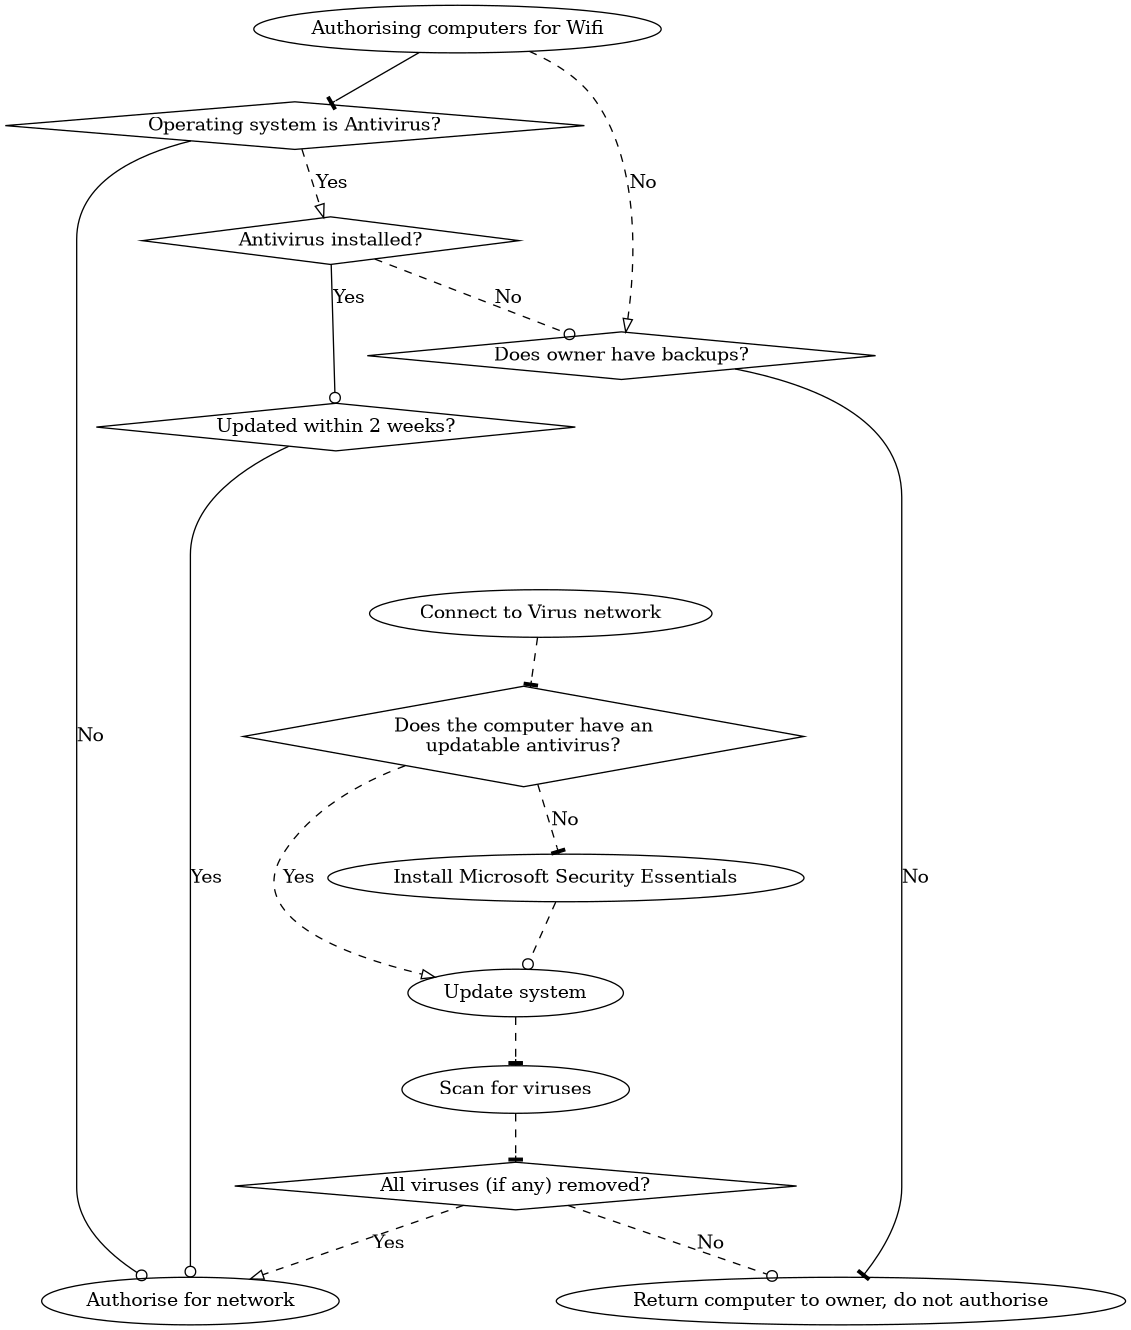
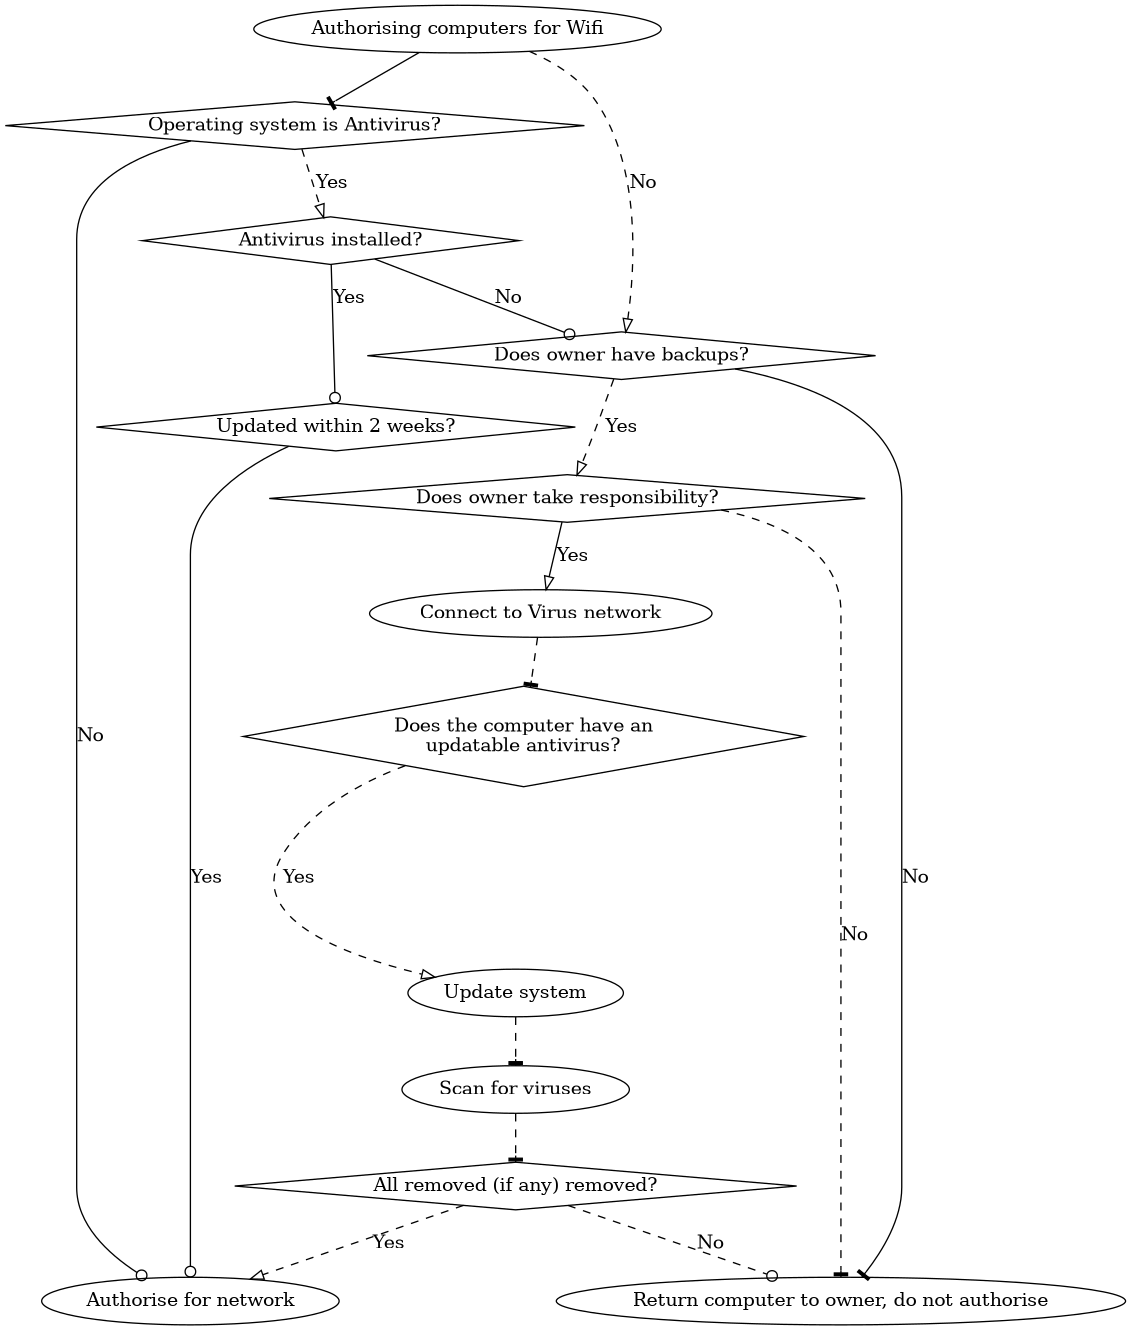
  digraph {
    edge [arrowhead=tee style=dashed]
    n1 [label="Authorising computers for Wifi"]
    n2 [label="Operating system is Antivirus?" shape=diamond]
    n3 [label="Does owner have backups?" shape=diamond]
    n4 [label="Antivirus installed?" shape=diamond]
    n5 [label="Authorise for network"]
    n6 [label="Updated within 2 weeks?" shape=diamond]
+   n7 [label="Does owner take responsibility?" shape=diamond]
    n8 [label="Return computer to owner, do not authorise"]
    n9 [label="Connect to Virus network"]
    n10 [label="Does the computer have an\nupdatable antivirus?" shape=diamond]
-   n11 [label="Install Microsoft Security Essentials"]
    n12 [label="Update system"]
    n13 [label="Scan for viruses"]
-   n14 [label="All viruses (if any) removed?" shape=diamond]
+   n14 [label="All removed (if any) removed?" shape=diamond]
    n1 -> n2 [style=solid]
    n1 -> n3 [arrowhead=onormal label=No]
    n2 -> n4 [arrowhead=onormal label=Yes]
    n2 -> n5 [arrowhead=odot label=No style=solid]
+   n3 -> n7 [arrowhead=onormal label=Yes]
    n3 -> n8 [label=No style=solid]
-   n4 -> n3 [arrowhead=odot label=No]
+   n4 -> n3 [arrowhead=odot label=No style=solid]
    n4 -> n6 [arrowhead=odot label=Yes style=solid]
    n6 -> n5 [arrowhead=odot label=Yes style=solid]
+   n7 -> n8 [label=No]
+   n7 -> n9 [arrowhead=onormal label=Yes style=solid]
    n9 -> n10
-   n10 -> n11 [label=No]
    n10 -> n12 [arrowhead=onormal label=Yes]
-   n11 -> n12 [arrowhead=odot]
    n12 -> n13
    n13 -> n14
    n14 -> n5 [arrowhead=onormal label=Yes]
    n14 -> n8 [arrowhead=odot label=No]
  }
